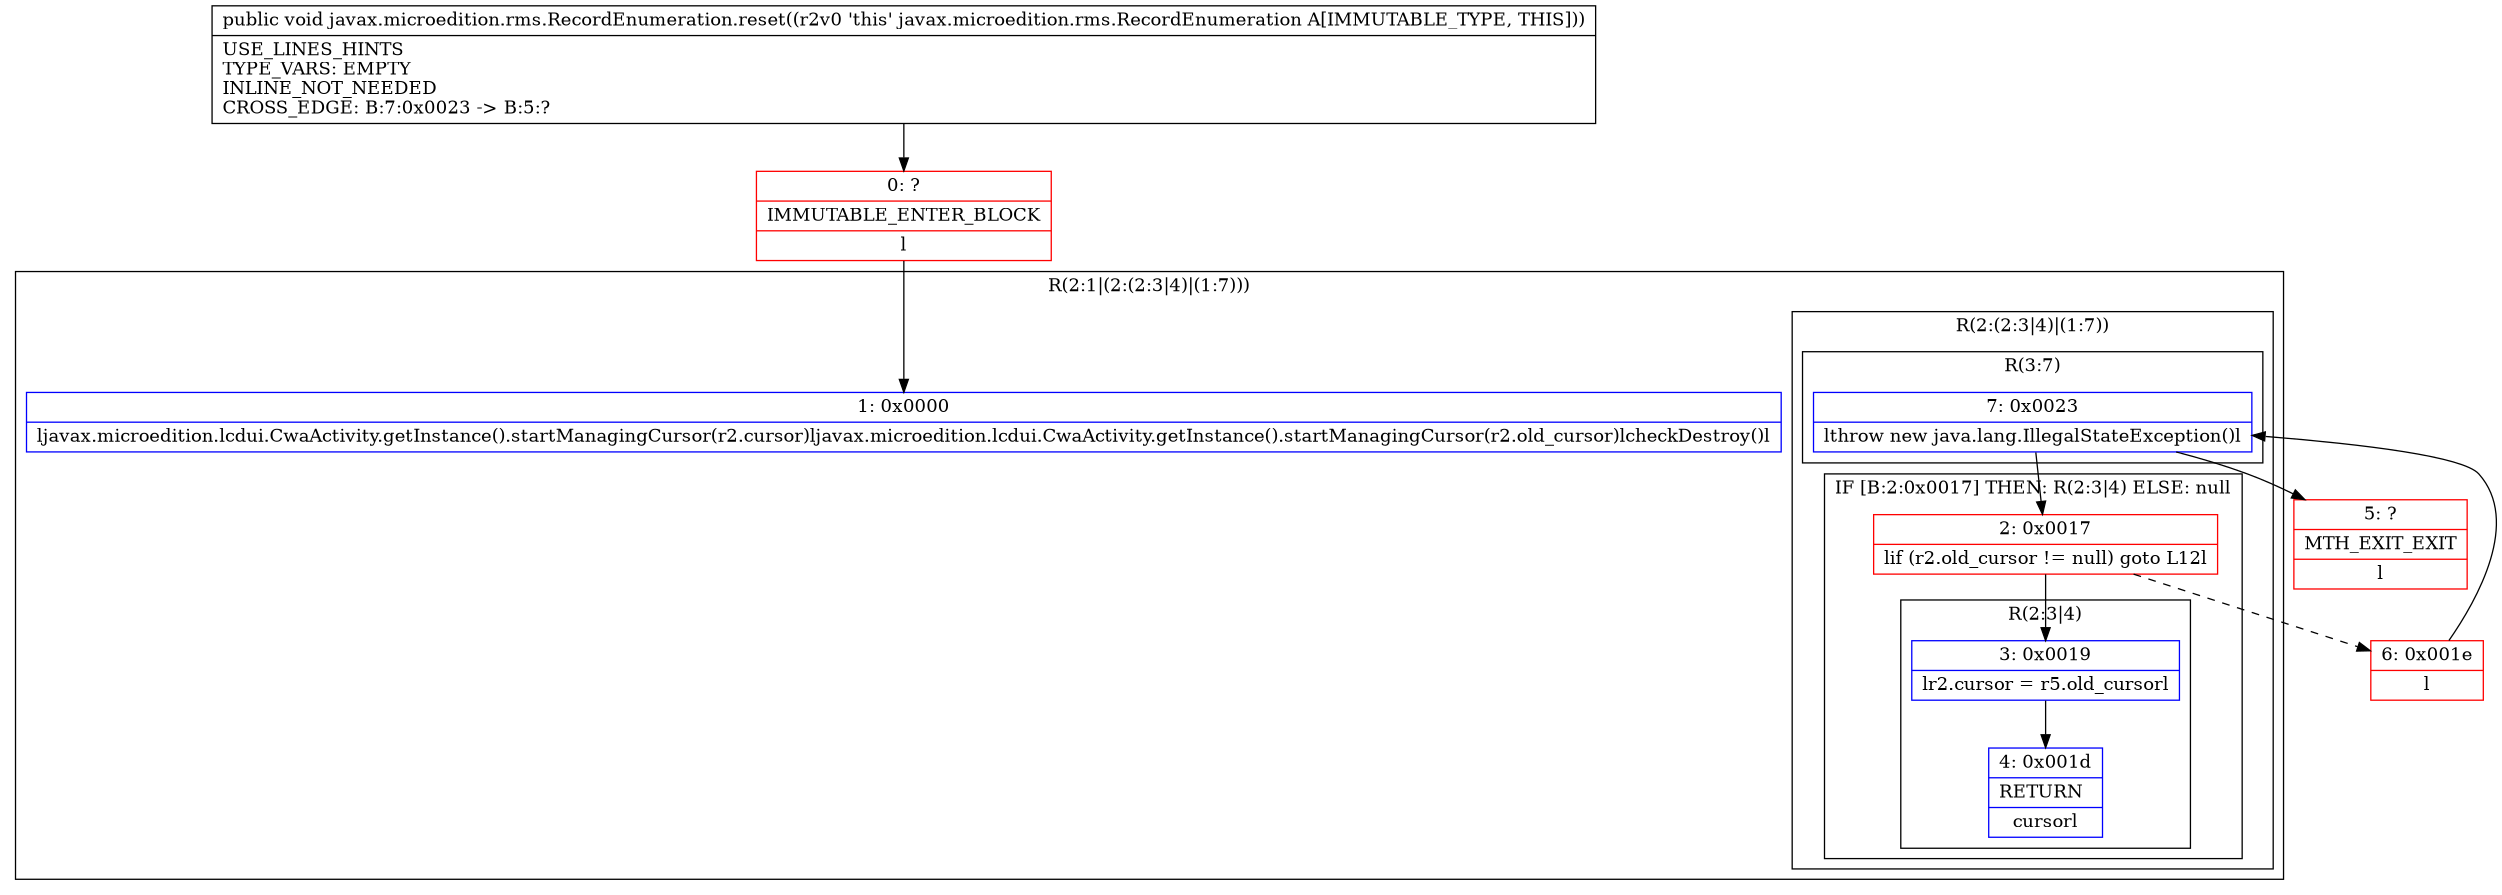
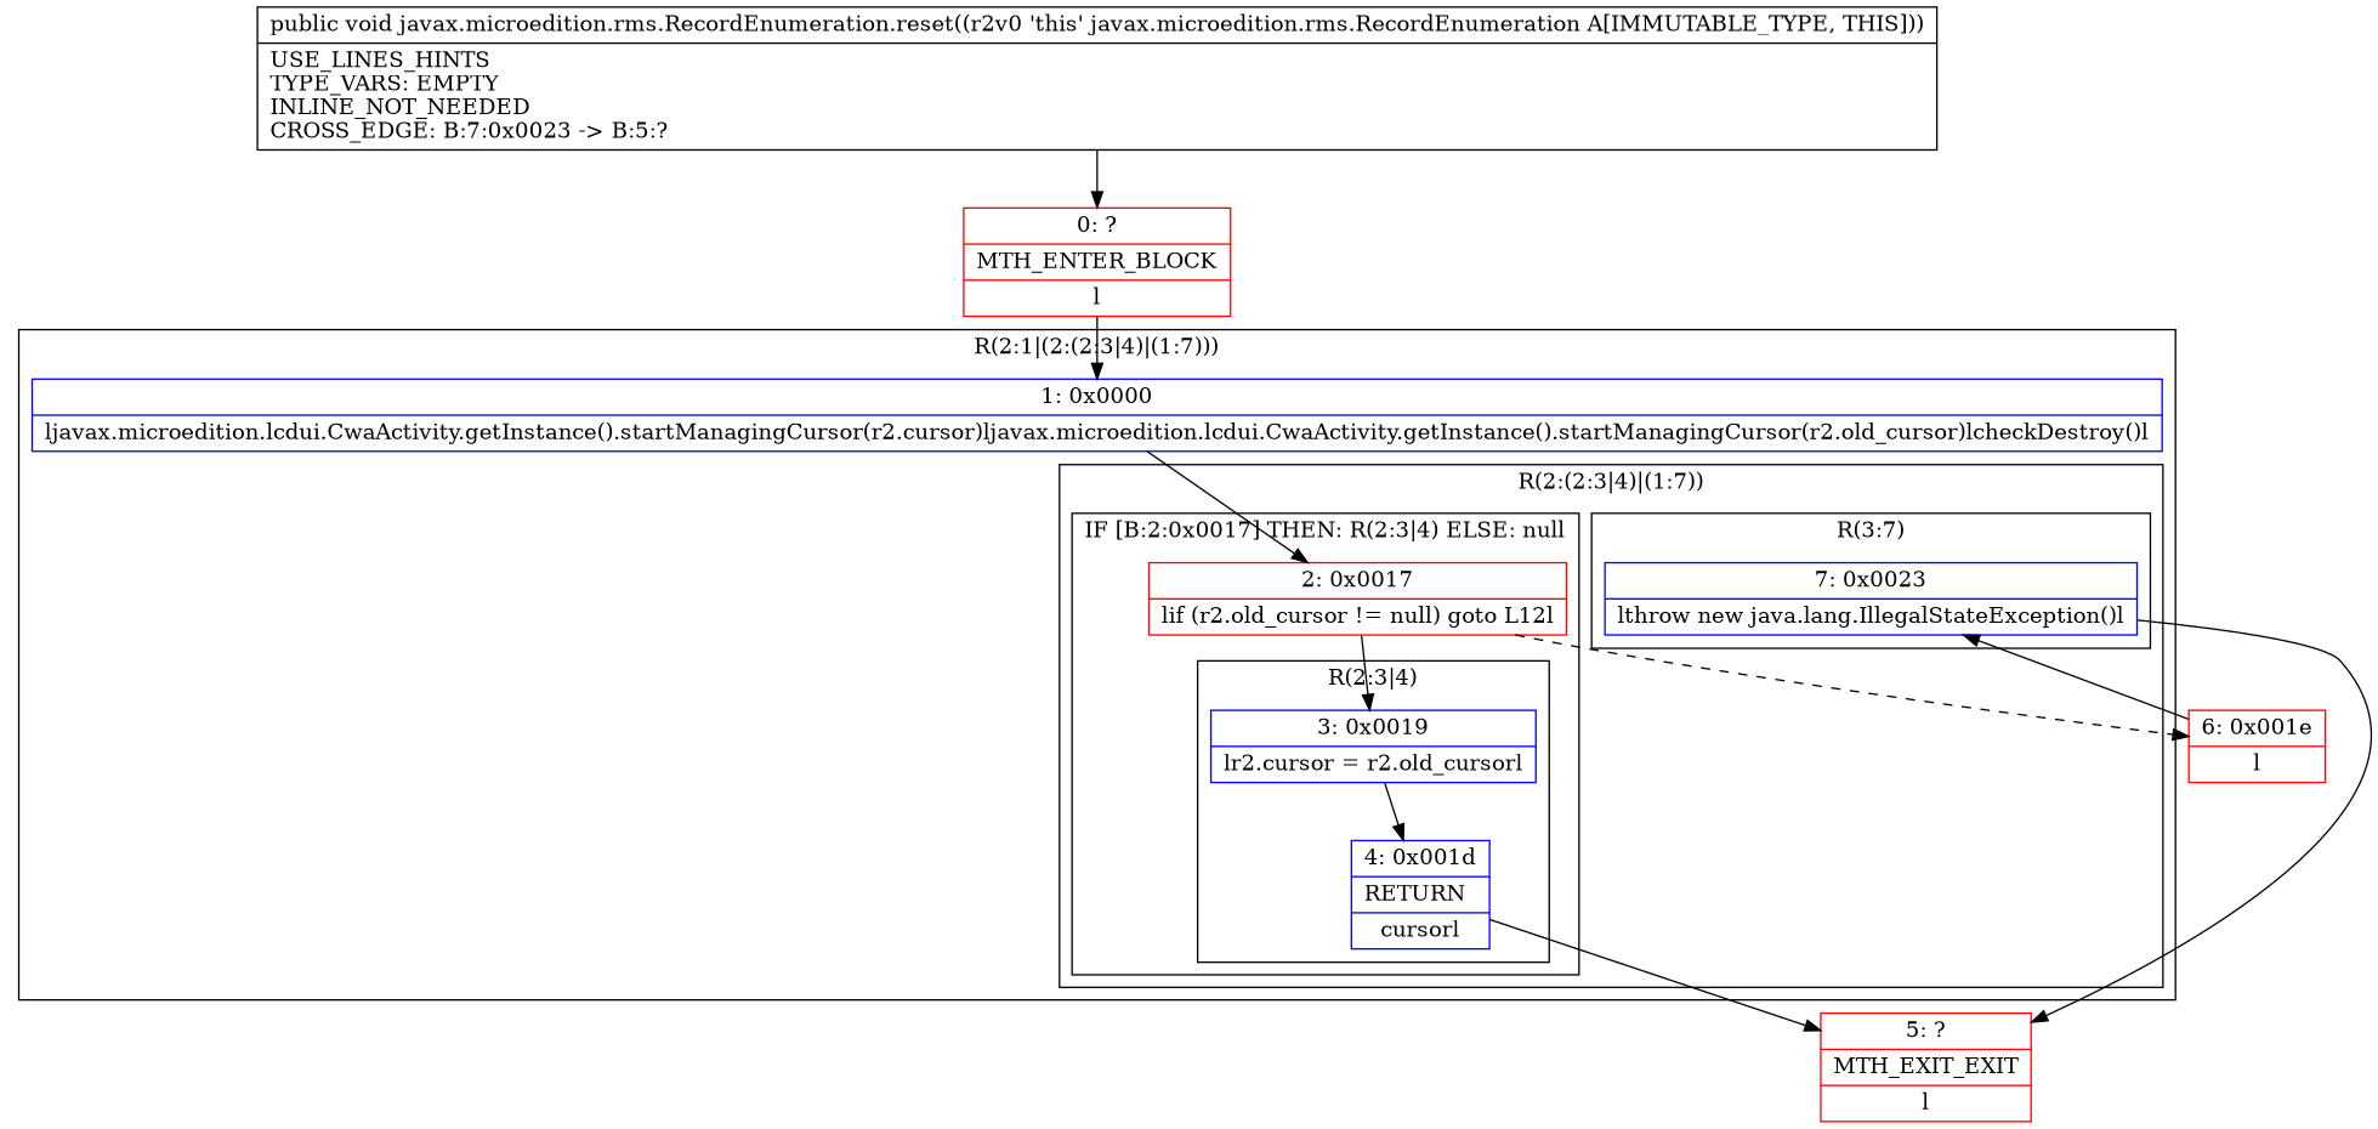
  digraph {
    node [color=blue shape=record]
-   n1 [label="{3\:\ 0x0019|lr2.cursor = r5.old_cursorl}"]
+   n1 [label="{3\:\ 0x0019|lr2.cursor = r2.old_cursorl}"]
    n2 [label="{4\:\ 0x001d|RETURN\l|cursorl}"]
    n3 [color=red label="{2\:\ 0x0017|lif (r2.old_cursor != null) goto L12l}"]
    n4 [label="{7\:\ 0x0023|lthrow new java.lang.IllegalStateException()l}"]
    n5 [label="{1\:\ 0x0000|ljavax.microedition.lcdui.CwaActivity.getInstance().startManagingCursor(r2.cursor)ljavax.microedition.lcdui.CwaActivity.getInstance().startManagingCursor(r2.old_cursor)lcheckDestroy()l}"]
    n6 [color=red label="{5\:\ ?|MTH_EXIT_EXIT\l|l}"]
    n7 [color=red label="{6\:\ 0x001e|l}"]
-   n8 [color=red label="{0\:\ ?|IMMUTABLE_ENTER_BLOCK\l|l}"]
+   n8 [color=red label="{0\:\ ?|MTH_ENTER_BLOCK\l|l}"]
    n9 [label="{public void javax.microedition.rms.RecordEnumeration.reset((r2v0 'this' javax.microedition.rms.RecordEnumeration A[IMMUTABLE_TYPE, THIS]))  | USE_LINES_HINTS\lTYPE_VARS: EMPTY\lINLINE_NOT_NEEDED\lCROSS_EDGE: B:7:0x0023 \-\> B:5:?\l}" color=""]
    subgraph cluster_1 {
      label="R(2:1|(2:(2:3|4)|(1:7)))"
      n5
      subgraph cluster_2 {
        label="R(2:(2:3|4)|(1:7))"
        subgraph cluster_3 {
          label="IF [B:2:0x0017] THEN: R(2:3|4) ELSE: null"
          n3
          subgraph cluster_4 {
            label="R(2:3|4)"
            n1
            n2
          }
        }
        subgraph cluster_5 {
          label="R(3:7)"
          n4
        }
      }
    }
    n1 -> n2
+   n2 -> n6
    n3 -> n1
    n3 -> n7 [style=dashed]
    n4 -> n6
-   n4 -> n3
+   n5 -> n3
    n7 -> n4
    n8 -> n5
    n9 -> n8
  }
